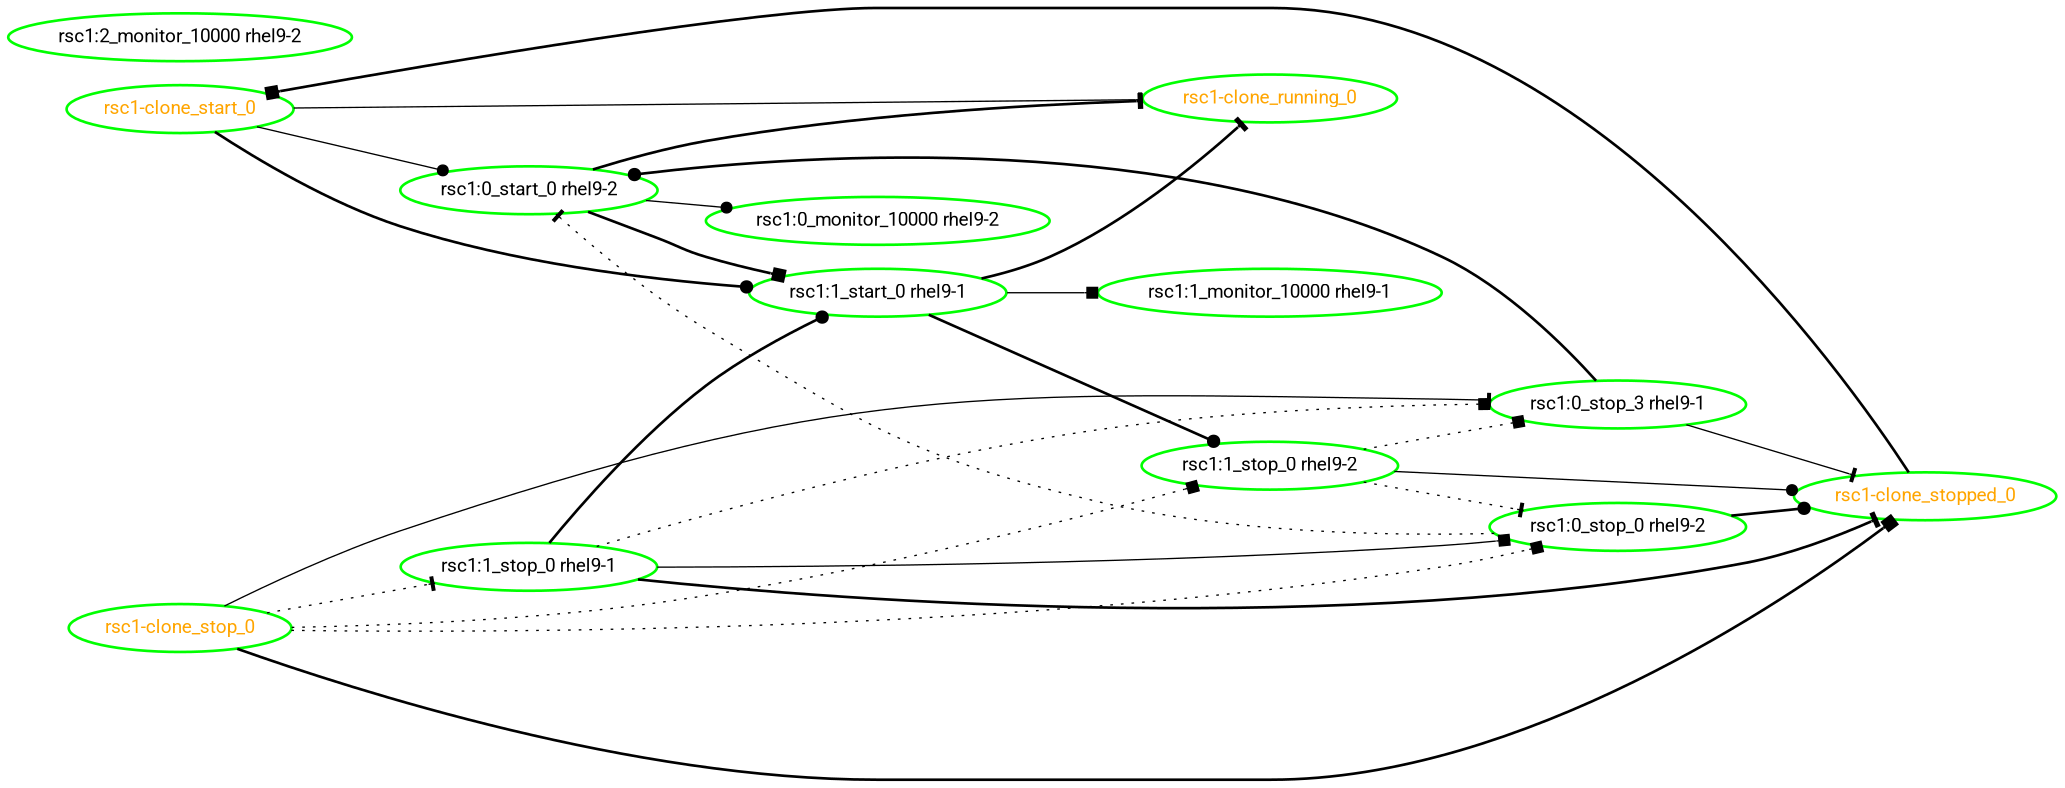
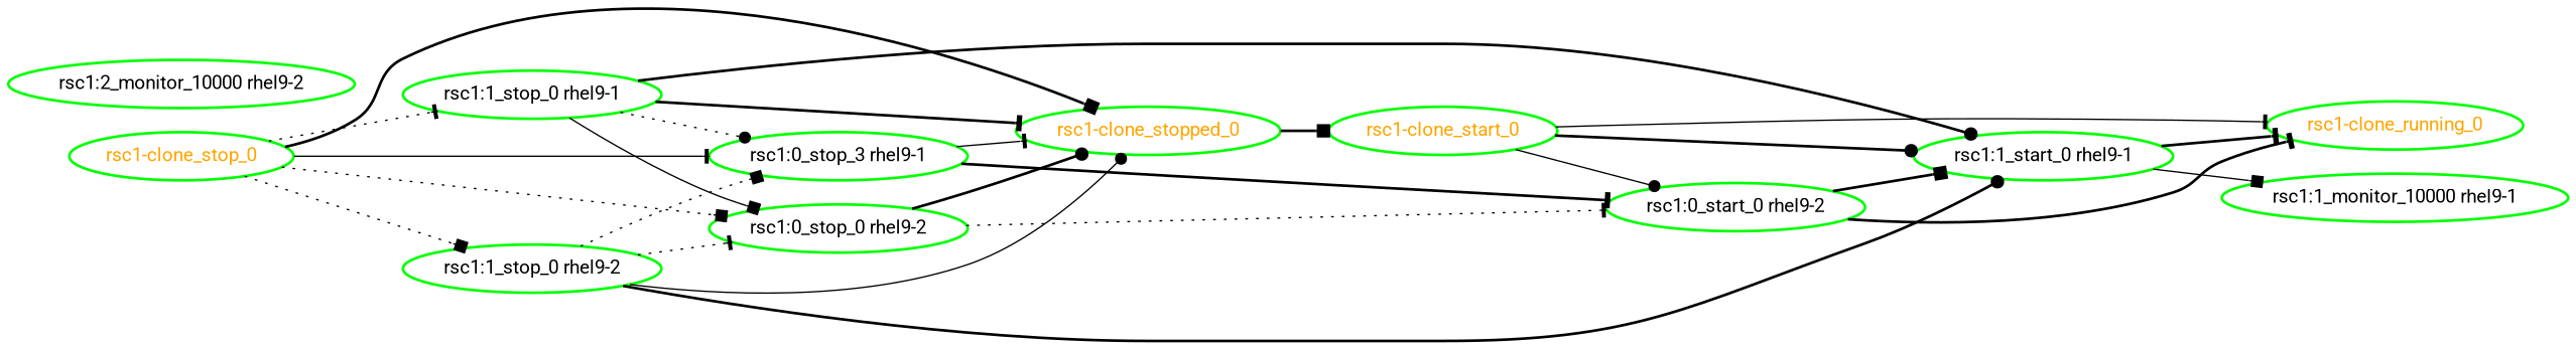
  digraph {
    fontname=Roboto
    rankdir=LR
    node [color=green fontcolor=black fontname=Roboto style=bold]
    edge [arrowhead=tee fontname=Roboto style=bold]
    "rsc1-clone_running_0" [fontcolor=orange]
    "rsc1-clone_start_0" [fontcolor=orange]
    "rsc1:0_start_0 rhel9-2"
    "rsc1:1_start_0 rhel9-1"
-   "rsc1:0_monitor_10000 rhel9-2"
    "rsc1:1_monitor_10000 rhel9-1"
    "rsc1-clone_stop_0" [fontcolor=orange]
    "rsc1-clone_stopped_0" [fontcolor=orange]
    n9 [label="rsc1:0_stop_3 rhel9-1"]
    "rsc1:0_stop_0 rhel9-2"
    "rsc1:1_stop_0 rhel9-1"
    "rsc1:1_stop_0 rhel9-2"
    "rsc1:2_monitor_10000 rhel9-2"
    "rsc1-clone_start_0" -> "rsc1-clone_running_0" [style=solid]
    "rsc1-clone_start_0" -> "rsc1:0_start_0 rhel9-2" [arrowhead=dot style=solid]
    "rsc1-clone_start_0" -> "rsc1:1_start_0 rhel9-1" [arrowhead=dot]
    "rsc1:0_start_0 rhel9-2" -> "rsc1-clone_running_0"
    "rsc1:0_start_0 rhel9-2" -> "rsc1:1_start_0 rhel9-1" [arrowhead=box]
-   "rsc1:0_start_0 rhel9-2" -> "rsc1:0_monitor_10000 rhel9-2" [arrowhead=dot style=solid]
    "rsc1:1_start_0 rhel9-1" -> "rsc1-clone_running_0"
    "rsc1:1_start_0 rhel9-1" -> "rsc1:1_monitor_10000 rhel9-1" [arrowhead=box style=solid]
    "rsc1-clone_stop_0" -> "rsc1-clone_stopped_0" [arrowhead=box]
    "rsc1-clone_stop_0" -> n9 [style=solid]
    "rsc1-clone_stop_0" -> "rsc1:0_stop_0 rhel9-2" [arrowhead=box style=dotted]
    "rsc1-clone_stop_0" -> "rsc1:1_stop_0 rhel9-1" [style=dotted]
    "rsc1-clone_stop_0" -> "rsc1:1_stop_0 rhel9-2" [arrowhead=box style=dotted]
    "rsc1-clone_stopped_0" -> "rsc1-clone_start_0" [arrowhead=box]
-   n9 -> "rsc1:0_start_0 rhel9-2" [arrowhead=dot]
+   n9 -> "rsc1:0_start_0 rhel9-2"
    n9 -> "rsc1-clone_stopped_0" [style=solid]
    "rsc1:0_stop_0 rhel9-2" -> "rsc1:0_start_0 rhel9-2" [style=dotted]
    "rsc1:0_stop_0 rhel9-2" -> "rsc1-clone_stopped_0" [arrowhead=dot]
    "rsc1:1_stop_0 rhel9-1" -> "rsc1:1_start_0 rhel9-1" [arrowhead=dot]
    "rsc1:1_stop_0 rhel9-1" -> "rsc1-clone_stopped_0"
-   "rsc1:1_stop_0 rhel9-1" -> n9 [arrowhead=box style=dotted]
+   "rsc1:1_stop_0 rhel9-1" -> n9 [arrowhead=dot style=dotted]
    "rsc1:1_stop_0 rhel9-1" -> "rsc1:0_stop_0 rhel9-2" [arrowhead=box style=solid]
-   "rsc1:1_start_0 rhel9-1" -> "rsc1:1_stop_0 rhel9-2" [arrowhead=dot]
+   "rsc1:1_stop_0 rhel9-2" -> "rsc1:1_start_0 rhel9-1" [arrowhead=dot]
    "rsc1:1_stop_0 rhel9-2" -> "rsc1-clone_stopped_0" [arrowhead=dot style=solid]
    "rsc1:1_stop_0 rhel9-2" -> n9 [arrowhead=box style=dotted]
    "rsc1:1_stop_0 rhel9-2" -> "rsc1:0_stop_0 rhel9-2" [style=dotted]
  }
